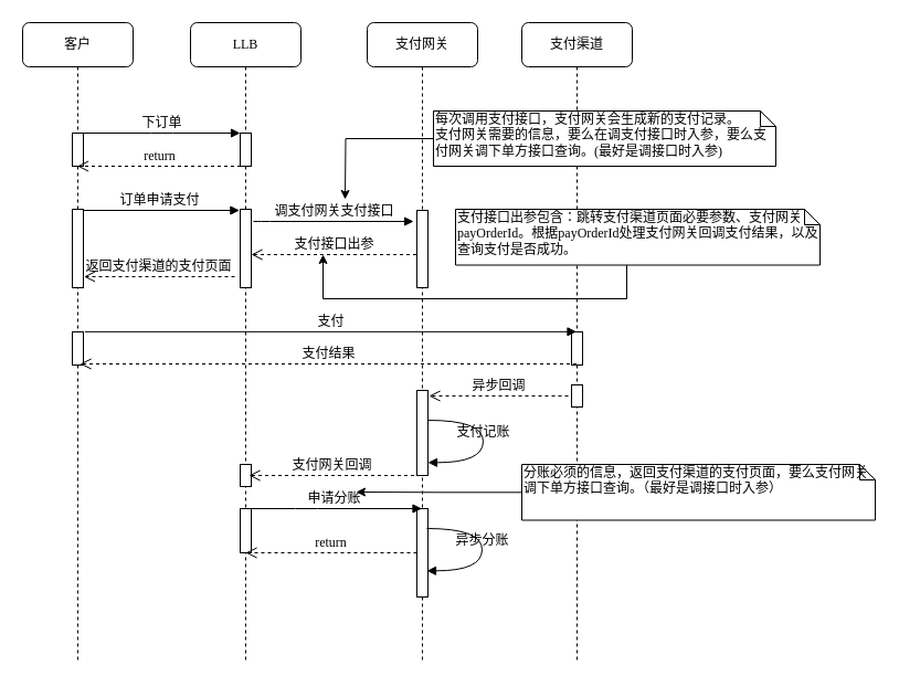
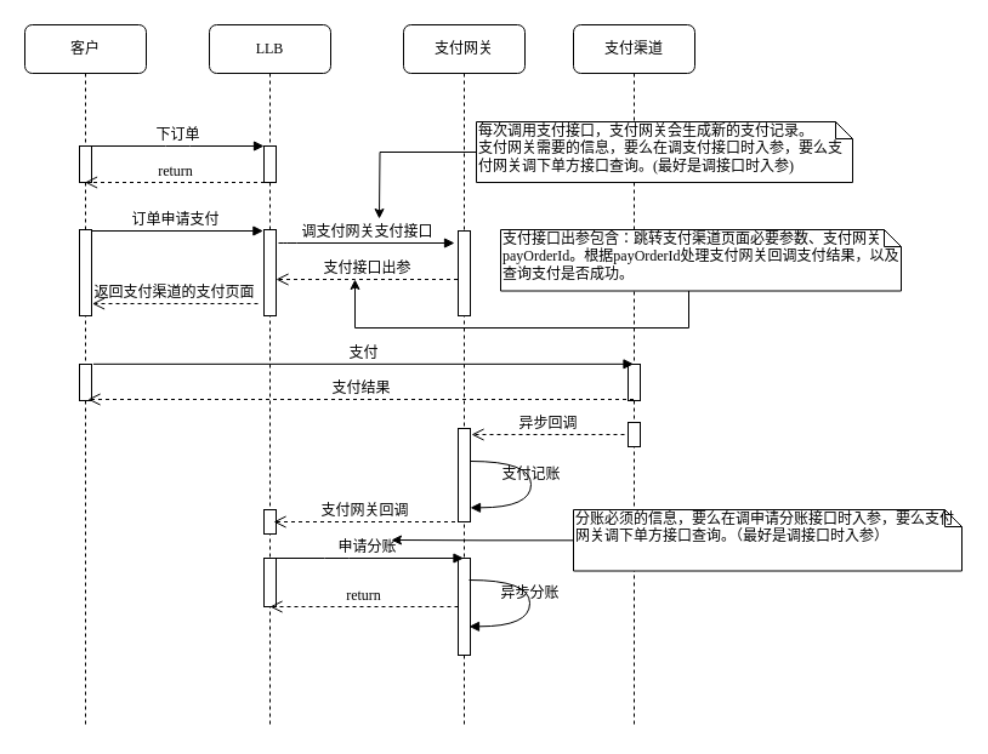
  <mxCell id="0" />
  <mxCell id="1" parent="0" />
  <mxCell id="2" value="订单申请支付" style="html=1;verticalAlign=bottom;endArrow=block;labelBackgroundColor=none;fontFamily=Verdana;fontSize=12;edgeStyle=elbowEdgeStyle;elbow=vertical;entryX=-0.06;entryY=0.008;entryDx=0;entryDy=0;entryPerimeter=0;" parent="1" source="15" target="6" edge="1"><mxGeometry relative="1" as="geometry"><mxPoint x="82" y="189" as="sourcePoint" /><mxPoint x="202" y="189" as="targetPoint" /></mxGeometry></mxCell>
  <mxCell id="3" value="下订单" style="html=1;verticalAlign=bottom;endArrow=block;labelBackgroundColor=none;fontFamily=Verdana;fontSize=12;edgeStyle=elbowEdgeStyle;elbow=vertical;entryX=0;entryY=0;entryDx=0;entryDy=0;" parent="1" source="16" target="5" edge="1"><mxGeometry relative="1" as="geometry"><mxPoint x="152" y="130" as="sourcePoint" /></mxGeometry></mxCell>
  <mxCell id="4" value="LLB" style="shape=umlLifeline;perimeter=lifelinePerimeter;whiteSpace=wrap;html=1;container=1;collapsible=0;recursiveResize=0;outlineConnect=0;rounded=1;shadow=0;comic=0;labelBackgroundColor=none;strokeWidth=1;fontFamily=Verdana;fontSize=12;align=center;" parent="1" vertex="1"><mxGeometry x="172" y="20" width="100" height="580" as="geometry" /></mxCell>
  <mxCell id="5" value="" style="html=1;points=[];perimeter=orthogonalPerimeter;rounded=0;shadow=0;comic=0;labelBackgroundColor=none;strokeWidth=1;fontFamily=Verdana;fontSize=12;align=center;" parent="4" vertex="1"><mxGeometry x="45" y="100" width="10" height="30" as="geometry" /></mxCell>
  <mxCell id="6" value="" style="html=1;points=[];perimeter=orthogonalPerimeter;rounded=0;shadow=0;comic=0;labelBackgroundColor=none;strokeWidth=1;fontFamily=Verdana;fontSize=12;align=center;" vertex="1" parent="4"><mxGeometry x="45" y="169" width="10" height="71" as="geometry" /></mxCell>
  <mxCell id="7" value="" style="html=1;points=[];perimeter=orthogonalPerimeter;rounded=0;shadow=0;comic=0;labelBackgroundColor=none;strokeWidth=1;fontFamily=Verdana;fontSize=12;align=center;" vertex="1" parent="4"><mxGeometry x="45" y="400" width="10" height="20" as="geometry" /></mxCell>
  <mxCell id="8" value="" style="html=1;points=[];perimeter=orthogonalPerimeter;rounded=0;shadow=0;comic=0;labelBackgroundColor=none;strokeWidth=1;fontFamily=Verdana;fontSize=12;align=center;" vertex="1" parent="4"><mxGeometry x="45" y="440" width="10" height="40" as="geometry" /></mxCell>
  <mxCell id="9" value="支付网关" style="shape=umlLifeline;perimeter=lifelinePerimeter;whiteSpace=wrap;html=1;container=1;collapsible=0;recursiveResize=0;outlineConnect=0;rounded=1;shadow=0;comic=0;labelBackgroundColor=none;strokeWidth=1;fontFamily=Verdana;fontSize=12;align=center;" parent="1" vertex="1"><mxGeometry x="332" y="20" width="100" height="580" as="geometry" /></mxCell>
  <mxCell id="10" value="" style="html=1;points=[];perimeter=orthogonalPerimeter;rounded=0;shadow=0;comic=0;labelBackgroundColor=none;strokeWidth=1;fontFamily=Verdana;fontSize=12;align=center;" parent="9" vertex="1"><mxGeometry x="45" y="170" width="10" height="70" as="geometry" /></mxCell>
  <mxCell id="11" value="" style="html=1;points=[];perimeter=orthogonalPerimeter;rounded=0;shadow=0;comic=0;labelBackgroundColor=none;strokeWidth=1;fontFamily=Verdana;fontSize=12;align=center;" vertex="1" parent="9"><mxGeometry x="45" y="333" width="10" height="77" as="geometry" /></mxCell>
  <mxCell id="12" value="" style="html=1;points=[];perimeter=orthogonalPerimeter;rounded=0;shadow=0;comic=0;labelBackgroundColor=none;strokeWidth=1;fontFamily=Verdana;fontSize=12;align=center;" vertex="1" parent="9"><mxGeometry x="45" y="440" width="10" height="80" as="geometry" /></mxCell>
  <mxCell id="13" value="支付渠道" style="shape=umlLifeline;perimeter=lifelinePerimeter;whiteSpace=wrap;html=1;container=1;collapsible=0;recursiveResize=0;outlineConnect=0;rounded=1;shadow=0;comic=0;labelBackgroundColor=none;strokeWidth=1;fontFamily=Verdana;fontSize=12;align=center;" parent="1" vertex="1"><mxGeometry x="472" y="20" width="100" height="580" as="geometry" /></mxCell>
  <mxCell id="14" value="" style="html=1;points=[];perimeter=orthogonalPerimeter;rounded=0;shadow=0;comic=0;labelBackgroundColor=none;strokeWidth=1;fontFamily=Verdana;fontSize=12;align=center;" vertex="1" parent="13"><mxGeometry x="45" y="328" width="10" height="20" as="geometry" /></mxCell>
  <mxCell id="15" value="客户" style="shape=umlLifeline;perimeter=lifelinePerimeter;whiteSpace=wrap;html=1;container=1;collapsible=0;recursiveResize=0;outlineConnect=0;rounded=1;shadow=0;comic=0;labelBackgroundColor=none;strokeWidth=1;fontFamily=Verdana;fontSize=12;align=center;" parent="1" vertex="1"><mxGeometry x="20" y="20" width="100" height="580" as="geometry" /></mxCell>
  <mxCell id="16" value="" style="html=1;points=[];perimeter=orthogonalPerimeter;rounded=0;shadow=0;comic=0;labelBackgroundColor=none;strokeWidth=1;fontFamily=Verdana;fontSize=12;align=center;" parent="15" vertex="1"><mxGeometry x="45" y="100" width="10" height="30" as="geometry" /></mxCell>
  <mxCell id="17" value="" style="html=1;points=[];perimeter=orthogonalPerimeter;rounded=0;shadow=0;comic=0;labelBackgroundColor=none;strokeWidth=1;fontFamily=Verdana;fontSize=12;align=center;" vertex="1" parent="15"><mxGeometry x="45" y="169" width="10" height="71" as="geometry" /></mxCell>
  <mxCell id="18" value="" style="html=1;points=[];perimeter=orthogonalPerimeter;rounded=0;shadow=0;comic=0;labelBackgroundColor=none;strokeColor=#000000;strokeWidth=1;fillColor=#FFFFFF;fontFamily=Verdana;fontSize=12;fontColor=#000000;align=center;" vertex="1" parent="15"><mxGeometry x="45" y="280" width="10" height="30" as="geometry" /></mxCell>
  <mxCell id="19" value="" style="html=1;points=[];perimeter=orthogonalPerimeter;rounded=0;shadow=0;comic=0;labelBackgroundColor=none;strokeWidth=1;fontFamily=Verdana;fontSize=12;align=center;" parent="1" vertex="1"><mxGeometry x="517" y="300" width="10" height="30" as="geometry" /></mxCell>
  <mxCell id="20" value="调支付网关支付接口" style="html=1;verticalAlign=bottom;endArrow=block;labelBackgroundColor=none;fontFamily=Verdana;fontSize=12;edgeStyle=elbowEdgeStyle;elbow=vertical;" parent="1" edge="1"><mxGeometry relative="1" as="geometry"><mxPoint x="229" y="200" as="sourcePoint" /><Array as="points"><mxPoint x="234" y="200" /></Array><mxPoint x="374" y="200" as="targetPoint" /></mxGeometry></mxCell>
  <mxCell id="21" value="支付接口出参" style="html=1;verticalAlign=bottom;endArrow=open;dashed=1;endSize=8;labelBackgroundColor=none;fontFamily=Verdana;fontSize=12;edgeStyle=elbowEdgeStyle;elbow=vertical;" parent="1" edge="1"><mxGeometry relative="1" as="geometry"><mxPoint x="227" y="230" as="targetPoint" /><Array as="points"><mxPoint x="302" y="230" /><mxPoint x="332" y="230" /></Array><mxPoint x="376.5" y="230" as="sourcePoint" /></mxGeometry></mxCell>
  <mxCell id="22" value="支付记账" style="html=1;verticalAlign=bottom;endArrow=block;labelBackgroundColor=none;fontFamily=Verdana;fontSize=12;elbow=vertical;edgeStyle=orthogonalEdgeStyle;curved=1;entryX=1;entryY=0.286;entryPerimeter=0;" parent="1" edge="1"><mxGeometry x="0.012" relative="1" as="geometry"><mxPoint x="387" y="380" as="sourcePoint" /><mxPoint x="387.003" y="418.333" as="targetPoint" /><Array as="points"><mxPoint x="437" y="380" /><mxPoint x="437" y="418" /></Array><mxPoint as="offset" /></mxGeometry></mxCell>
  <mxCell id="23" value="return" style="html=1;verticalAlign=bottom;endArrow=open;dashed=1;endSize=8;labelBackgroundColor=none;fontFamily=Verdana;fontSize=12;edgeStyle=elbowEdgeStyle;elbow=vertical;" edge="1" parent="1" target="15"><mxGeometry relative="1" as="geometry"><mxPoint x="72" y="149" as="targetPoint" /><Array as="points" /><mxPoint x="217.5" y="150" as="sourcePoint" /></mxGeometry></mxCell>
  <mxCell id="24" style="edgeStyle=orthogonalEdgeStyle;rounded=0;orthogonalLoop=1;jettySize=auto;html=1;" edge="1" parent="1" source="25"><mxGeometry relative="1" as="geometry"><mxPoint x="312" y="180" as="targetPoint" /></mxGeometry></mxCell>
  <mxCell id="25" value="每次调用支付接口，支付网关会生成新的支付记录。&lt;br&gt;支付网关需要的信息，要么在调支付接口时入参，要么支付网关调下单方接口查询。(最好是调接口时入参)" style="shape=note;whiteSpace=wrap;html=1;size=14;verticalAlign=top;align=left;spacingTop=-6;rounded=0;shadow=0;comic=0;labelBackgroundColor=none;strokeWidth=1;fontFamily=Verdana;fontSize=12" vertex="1" parent="1"><mxGeometry x="392" y="100" width="310" height="50" as="geometry" /></mxCell>
  <mxCell id="26" value="返回支付渠道的支付页面" style="html=1;verticalAlign=bottom;endArrow=open;dashed=1;endSize=8;labelBackgroundColor=none;fontFamily=Verdana;fontSize=12;edgeStyle=elbowEdgeStyle;elbow=vertical;" edge="1" parent="1"><mxGeometry relative="1" as="geometry"><mxPoint x="75.5" y="249.5" as="targetPoint" /><Array as="points" /><mxPoint x="212" y="250" as="sourcePoint" /></mxGeometry></mxCell>
  <mxCell id="27" value="支付" style="html=1;verticalAlign=bottom;endArrow=block;labelBackgroundColor=none;fontFamily=Verdana;fontSize=12;exitX=1.14;exitY=-0.005;exitDx=0;exitDy=0;exitPerimeter=0;" edge="1" parent="1" source="18" target="13"><mxGeometry relative="1" as="geometry"><mxPoint x="72" y="301" as="sourcePoint" /><mxPoint x="482" y="301" as="targetPoint" /></mxGeometry></mxCell>
  <mxCell id="28" value="支付结果" style="html=1;verticalAlign=bottom;endArrow=open;dashed=1;endSize=8;labelBackgroundColor=none;fontFamily=Verdana;fontSize=12;edgeStyle=elbowEdgeStyle;elbow=vertical;" edge="1" parent="1"><mxGeometry relative="1" as="geometry"><mxPoint x="72" y="329" as="targetPoint" /><Array as="points"><mxPoint x="442.5" y="329" /><mxPoint x="472.5" y="329" /></Array><mxPoint x="521.5" y="329" as="sourcePoint" /></mxGeometry></mxCell>
  <mxCell id="29" value="异步回调" style="html=1;verticalAlign=bottom;endArrow=open;dashed=1;endSize=8;labelBackgroundColor=none;fontFamily=Verdana;fontSize=12;edgeStyle=elbowEdgeStyle;elbow=vertical;entryX=0.5;entryY=0.071;entryDx=0;entryDy=0;entryPerimeter=0;" edge="1" parent="1"><mxGeometry relative="1" as="geometry"><mxPoint x="388" y="357.97" as="targetPoint" /><Array as="points"><mxPoint x="448.5" y="358" /><mxPoint x="478.5" y="358" /></Array><mxPoint x="514" y="358" as="sourcePoint" /></mxGeometry></mxCell>
  <mxCell id="30" style="edgeStyle=orthogonalEdgeStyle;rounded=0;orthogonalLoop=1;jettySize=auto;html=1;" edge="1" parent="1" source="31"><mxGeometry relative="1" as="geometry"><mxPoint x="292" y="230" as="targetPoint" /><Array as="points"><mxPoint x="567" y="270" /><mxPoint x="292" y="270" /></Array></mxGeometry></mxCell>
  <mxCell id="31" value="支付接口出参包含：跳转支付渠道页面必要参数、支付网关payOrderId。根据payOrderId处理支付网关回调支付结果，以及查询支付是否成功。" style="shape=note;whiteSpace=wrap;html=1;size=14;verticalAlign=top;align=left;spacingTop=-6;rounded=0;shadow=0;comic=0;labelBackgroundColor=none;strokeWidth=1;fontFamily=Verdana;fontSize=12" vertex="1" parent="1"><mxGeometry x="412" y="189" width="330" height="50.5" as="geometry" /></mxCell>
  <mxCell id="32" value="支付网关回调" style="html=1;verticalAlign=bottom;endArrow=open;dashed=1;endSize=8;labelBackgroundColor=none;fontFamily=Verdana;fontSize=12;edgeStyle=elbowEdgeStyle;elbow=vertical;" edge="1" parent="1"><mxGeometry relative="1" as="geometry"><mxPoint x="225" y="430" as="targetPoint" /><Array as="points"><mxPoint x="300" y="430" /><mxPoint x="330" y="430" /></Array><mxPoint x="374.5" y="430" as="sourcePoint" /></mxGeometry></mxCell>
  <mxCell id="33" value="申请分账" style="html=1;verticalAlign=bottom;endArrow=block;labelBackgroundColor=none;fontFamily=Verdana;fontSize=12;edgeStyle=elbowEdgeStyle;elbow=vertical;" edge="1" parent="1" target="9"><mxGeometry relative="1" as="geometry"><mxPoint x="222" y="460" as="sourcePoint" /><mxPoint x="364" y="460" as="targetPoint" /></mxGeometry></mxCell>
  <mxCell id="34" value="异步分账" style="html=1;verticalAlign=bottom;endArrow=block;labelBackgroundColor=none;fontFamily=Verdana;fontSize=12;elbow=vertical;edgeStyle=orthogonalEdgeStyle;curved=1;entryX=1;entryY=0.286;entryPerimeter=0;" edge="1" parent="1"><mxGeometry x="0.012" relative="1" as="geometry"><mxPoint x="386" y="478" as="sourcePoint" /><mxPoint x="386.003" y="516.333" as="targetPoint" /><Array as="points"><mxPoint x="436" y="478" /><mxPoint x="436" y="516" /></Array><mxPoint as="offset" /></mxGeometry></mxCell>
  <mxCell id="35" style="edgeStyle=orthogonalEdgeStyle;rounded=0;orthogonalLoop=1;jettySize=auto;html=1;" edge="1" parent="1" source="36"><mxGeometry relative="1" as="geometry"><mxPoint x="322" y="445" as="targetPoint" /><Array as="points" /></mxGeometry></mxCell>
- <mxCell id="36" value="分账必须的信息，返回支付渠道的支付页面，要么支付网关调下单方接口查询。（最好是调接口时入参）" style="shape=note;whiteSpace=wrap;html=1;size=14;verticalAlign=top;align=left;spacingTop=-6;rounded=0;shadow=0;comic=0;labelBackgroundColor=none;strokeWidth=1;fontFamily=Verdana;fontSize=12" vertex="1" parent="1"><mxGeometry x="472" y="420" width="320" height="50.5" as="geometry" /></mxCell>
+ <mxCell id="36" value="分账必须的信息，要么在调申请分账接口时入参，要么支付网关调下单方接口查询。（最好是调接口时入参）" style="shape=note;whiteSpace=wrap;html=1;size=14;verticalAlign=top;align=left;spacingTop=-6;rounded=0;shadow=0;comic=0;labelBackgroundColor=none;strokeWidth=1;fontFamily=Verdana;fontSize=12" vertex="1" parent="1"><mxGeometry x="472" y="420" width="320" height="50.5" as="geometry" /></mxCell>
  <mxCell id="37" value="return" style="html=1;verticalAlign=bottom;endArrow=open;dashed=1;endSize=8;labelBackgroundColor=none;fontFamily=Verdana;fontSize=12;edgeStyle=elbowEdgeStyle;elbow=vertical;entryX=0.5;entryY=1;entryDx=0;entryDy=0;entryPerimeter=0;" edge="1" parent="1" source="12" target="8"><mxGeometry relative="1" as="geometry"><mxPoint x="232" y="500" as="targetPoint" /><Array as="points"><mxPoint x="382" y="500" /></Array><mxPoint x="368.5" y="500.5" as="sourcePoint" /></mxGeometry></mxCell>
